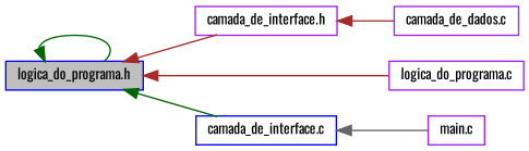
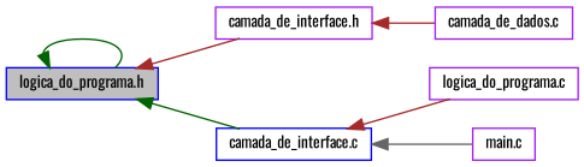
  digraph {
    fontname=Oswald
    rankdir=LR
    node [color=purple fillcolor=white fontname=Oswald fontsize=10 shape=record style=filled]
    edge [color=brown dir=back fontname=Oswald fontsize=10 labelfontname=Helvetica labelfontsize=10 style=solid]
    n1 [color=blue fillcolor=grey75 fontcolor=black height=0.2 label="logica_do_programa.h" width=0.4]
    n2 [height=0.2 label="camada_de_interface.h" width=0.4]
    n3 [color=blue height=0.2 label="camada_de_interface.c" width=0.4]
    n4 [height=0.2 label="logica_do_programa.c" width=0.4]
    n5 [height=0.2 label="camada_de_dados.c" width=0.4]
    n6 [height=0.2 label="main.c" width=0.4]
    n1 -> n1 [color=darkgreen]
    n1 -> n2
    n1 -> n3 [color=darkgreen]
-   n1 -> n4
+   n3 -> n4
    n2 -> n5
    n3 -> n6 [color=gray40]
  }
